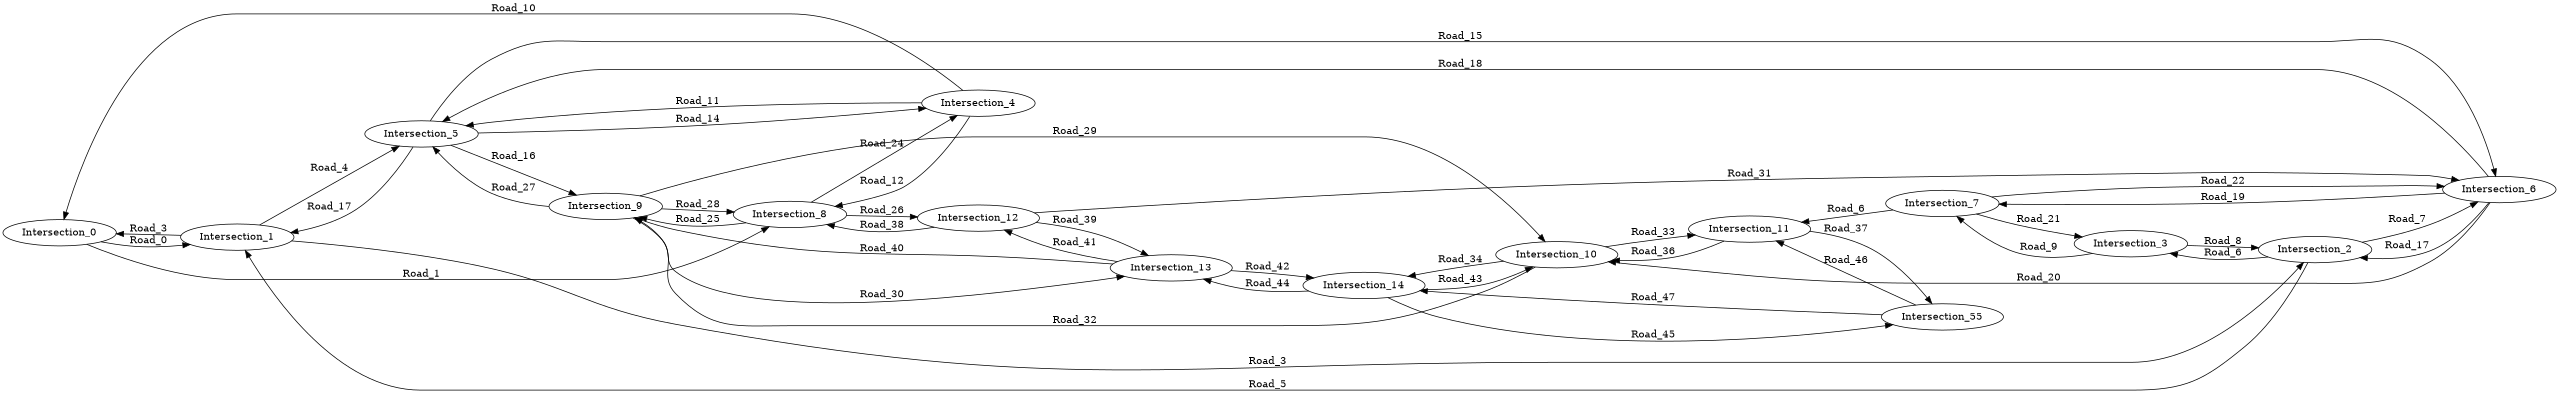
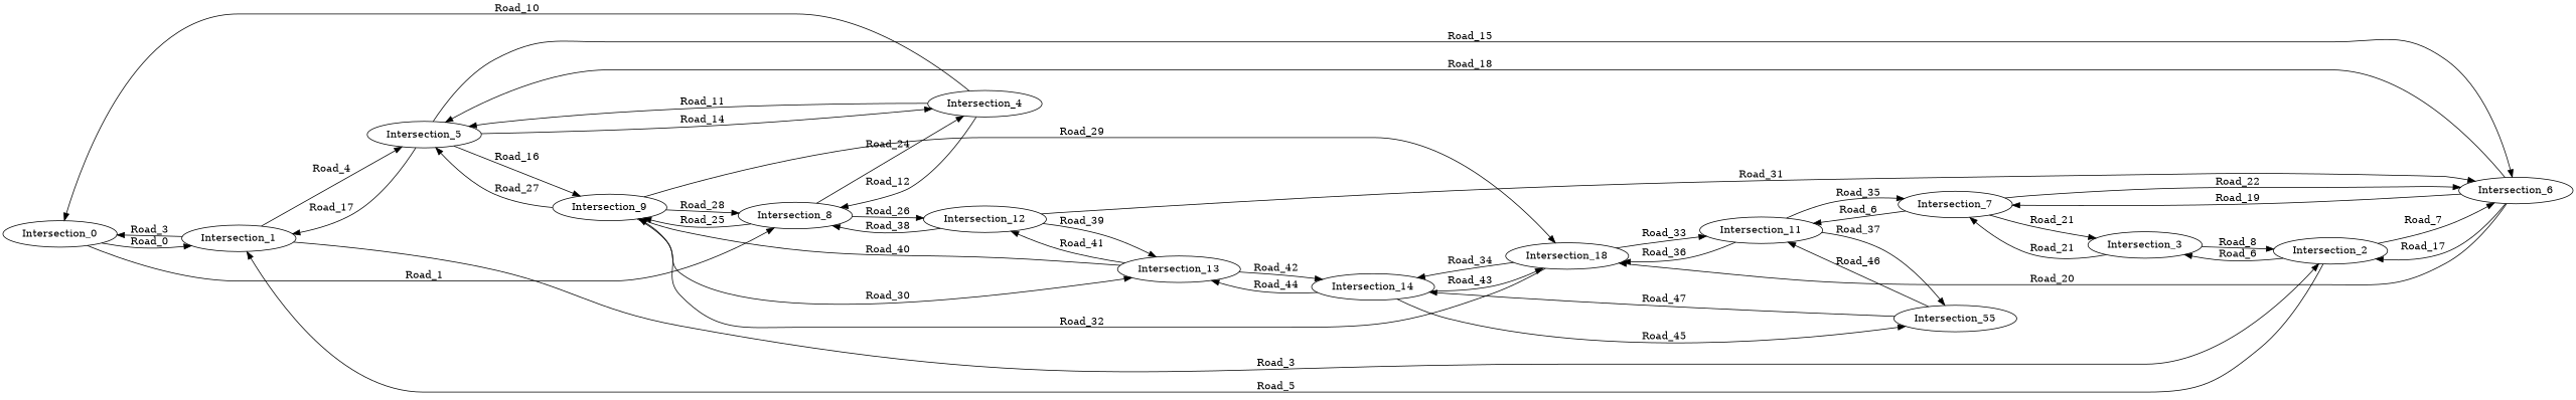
  digraph {
    rankdir=LR
    n1 [intersection="Entity(model='IntersectionModel', eid='Intersection_0', sid='IntersectionSim-0')" label=Intersection_0]
    n2 [intersection="Entity(model='IntersectionModel', eid='Intersection_1', sid='IntersectionSim-0')" label=Intersection_1]
    n3 [intersection="Entity(model='IntersectionModel', eid='Intersection_8', sid='IntersectionSim-0')" label=Intersection_8]
    n4 [intersection="Entity(model='IntersectionModel', eid='Intersection_2', sid='IntersectionSim-0')" label=Intersection_2]
    n5 [intersection="Entity(model='IntersectionModel', eid='Intersection_5', sid='IntersectionSim-0')" label=Intersection_5]
    n6 [intersection="Entity(model='IntersectionModel', eid='Intersection_4', sid='IntersectionSim-0')" label=Intersection_4]
    n7 [intersection="Entity(model='IntersectionModel', eid='Intersection_3', sid='IntersectionSim-0')" label=Intersection_3]
    n8 [intersection="Entity(model='IntersectionModel', eid='Intersection_6', sid='IntersectionSim-0')" label=Intersection_6]
    n9 [intersection="Entity(model='IntersectionModel', eid='Intersection_9', sid='IntersectionSim-0')" label=Intersection_9]
    n10 [intersection="Entity(model='IntersectionModel', eid='Intersection_7', sid='IntersectionSim-0')" label=Intersection_7]
-   n11 [intersection="Entity(model='IntersectionModel', eid='Intersection_10', sid='IntersectionSim-0')" label=Intersection_10]
+   n11 [intersection="Entity(model='IntersectionModel', eid='Intersection_10', sid='IntersectionSim-0')" label=Intersection_18]
    n12 [intersection="Entity(model='IntersectionModel', eid='Intersection_11', sid='IntersectionSim-0')" label=Intersection_11]
    n13 [intersection="Entity(model='IntersectionModel', eid='Intersection_12', sid='IntersectionSim-0')" label=Intersection_12]
    n14 [intersection="Entity(model='IntersectionModel', eid='Intersection_13', sid='IntersectionSim-0')" label=Intersection_13]
    n15 [intersection="Entity(model='IntersectionModel', eid='Intersection_14', sid='IntersectionSim-0')" label=Intersection_14]
    n16 [intersection="Entity(model='IntersectionModel', eid='Intersection_15', sid='IntersectionSim-0')" label=Intersection_55]
    n1 -> n2 [label=Road_0 road="Entity(model='RoadModel', eid='Road_0', sid='RoadSim-0')"]
    n1 -> n3 [label=Road_1 road="Entity(model='RoadModel', eid='Road_1', sid='RoadSim-0')"]
    n2 -> n1 [label=Road_3 road="Entity(model='RoadModel', eid='Road_2', sid='RoadSim-0')"]
    n2 -> n4 [label=Road_3 road="Entity(model='RoadModel', eid='Road_3', sid='RoadSim-0')"]
    n2 -> n5 [label=Road_4 road="Entity(model='RoadModel', eid='Road_4', sid='RoadSim-0')"]
    n3 -> n6 [label=Road_24 road="Entity(model='RoadModel', eid='Road_24', sid='RoadSim-0')"]
    n3 -> n9 [label=Road_25 road="Entity(model='RoadModel', eid='Road_25', sid='RoadSim-0')"]
    n3 -> n13 [label=Road_26 road="Entity(model='RoadModel', eid='Road_26', sid='RoadSim-0')"]
    n4 -> n2 [label=Road_5 road="Entity(model='RoadModel', eid='Road_5', sid='RoadSim-0')"]
    n4 -> n7 [label=Road_6 road="Entity(model='RoadModel', eid='Road_6', sid='RoadSim-0')"]
    n4 -> n8 [label=Road_7 road="Entity(model='RoadModel', eid='Road_7', sid='RoadSim-0')"]
    n5 -> n2 [label=Road_17 road="Entity(model='RoadModel', eid='Road_13', sid='RoadSim-0')"]
    n5 -> n6 [label=Road_14 road="Entity(model='RoadModel', eid='Road_14', sid='RoadSim-0')"]
    n5 -> n8 [label=Road_15 road="Entity(model='RoadModel', eid='Road_15', sid='RoadSim-0')"]
    n5 -> n9 [label=Road_16 road="Entity(model='RoadModel', eid='Road_16', sid='RoadSim-0')"]
    n6 -> n1 [label=Road_10 road="Entity(model='RoadModel', eid='Road_10', sid='RoadSim-0')"]
    n6 -> n3 [label=Road_12 road="Entity(model='RoadModel', eid='Road_12', sid='RoadSim-0')"]
    n6 -> n5 [label=Road_11 road="Entity(model='RoadModel', eid='Road_11', sid='RoadSim-0')"]
    n7 -> n4 [label=Road_8 road="Entity(model='RoadModel', eid='Road_8', sid='RoadSim-0')"]
-   n7 -> n10 [label=Road_9 road="Entity(model='RoadModel', eid='Road_9', sid='RoadSim-0')"]
+   n7 -> n10 [label=Road_21 road="Entity(model='RoadModel', eid='Road_9', sid='RoadSim-0')"]
    n8 -> n4 [label=Road_17 road="Entity(model='RoadModel', eid='Road_17', sid='RoadSim-0')"]
    n8 -> n5 [label=Road_18 road="Entity(model='RoadModel', eid='Road_18', sid='RoadSim-0')"]
    n8 -> n10 [label=Road_19 road="Entity(model='RoadModel', eid='Road_19', sid='RoadSim-0')"]
    n8 -> n11 [label=Road_20 road="Entity(model='RoadModel', eid='Road_20', sid='RoadSim-0')"]
    n9 -> n3 [label=Road_28 road="Entity(model='RoadModel', eid='Road_28', sid='RoadSim-0')"]
    n9 -> n5 [label=Road_27 road="Entity(model='RoadModel', eid='Road_27', sid='RoadSim-0')"]
    n9 -> n11 [label=Road_29 road="Entity(model='RoadModel', eid='Road_29', sid='RoadSim-0')"]
    n9 -> n14 [label=Road_30 road="Entity(model='RoadModel', eid='Road_30', sid='RoadSim-0')"]
    n10 -> n7 [label=Road_21 road="Entity(model='RoadModel', eid='Road_21', sid='RoadSim-0')"]
    n10 -> n8 [label=Road_22 road="Entity(model='RoadModel', eid='Road_22', sid='RoadSim-0')"]
    n10 -> n12 [label=Road_6 road="Entity(model='RoadModel', eid='Road_23', sid='RoadSim-0')"]
    n11 -> n9 [label=Road_32 road="Entity(model='RoadModel', eid='Road_32', sid='RoadSim-0')"]
    n11 -> n12 [label=Road_33 road="Entity(model='RoadModel', eid='Road_33', sid='RoadSim-0')"]
    n11 -> n15 [label=Road_34 road="Entity(model='RoadModel', eid='Road_34', sid='RoadSim-0')"]
+   n12 -> n10 [label=Road_35 road="Entity(model='RoadModel', eid='Road_35', sid='RoadSim-0')"]
    n12 -> n11 [label=Road_36 road="Entity(model='RoadModel', eid='Road_36', sid='RoadSim-0')"]
    n12 -> n16 [label=Road_37 road="Entity(model='RoadModel', eid='Road_37', sid='RoadSim-0')"]
    n13 -> n3 [label=Road_38 road="Entity(model='RoadModel', eid='Road_38', sid='RoadSim-0')"]
    n13 -> n8 [label=Road_31 road="Entity(model='RoadModel', eid='Road_31', sid='RoadSim-0')"]
    n13 -> n14 [label=Road_39 road="Entity(model='RoadModel', eid='Road_39', sid='RoadSim-0')"]
    n14 -> n9 [label=Road_40 road="Entity(model='RoadModel', eid='Road_40', sid='RoadSim-0')"]
    n14 -> n13 [label=Road_41 road="Entity(model='RoadModel', eid='Road_41', sid='RoadSim-0')"]
    n14 -> n15 [label=Road_42 road="Entity(model='RoadModel', eid='Road_42', sid='RoadSim-0')"]
    n15 -> n11 [label=Road_43 road="Entity(model='RoadModel', eid='Road_43', sid='RoadSim-0')"]
    n15 -> n14 [label=Road_44 road="Entity(model='RoadModel', eid='Road_44', sid='RoadSim-0')"]
    n15 -> n16 [label=Road_45 road="Entity(model='RoadModel', eid='Road_45', sid='RoadSim-0')"]
    n16 -> n12 [label=Road_46 road="Entity(model='RoadModel', eid='Road_46', sid='RoadSim-0')"]
    n16 -> n15 [label=Road_47 road="Entity(model='RoadModel', eid='Road_47', sid='RoadSim-0')"]
  }
